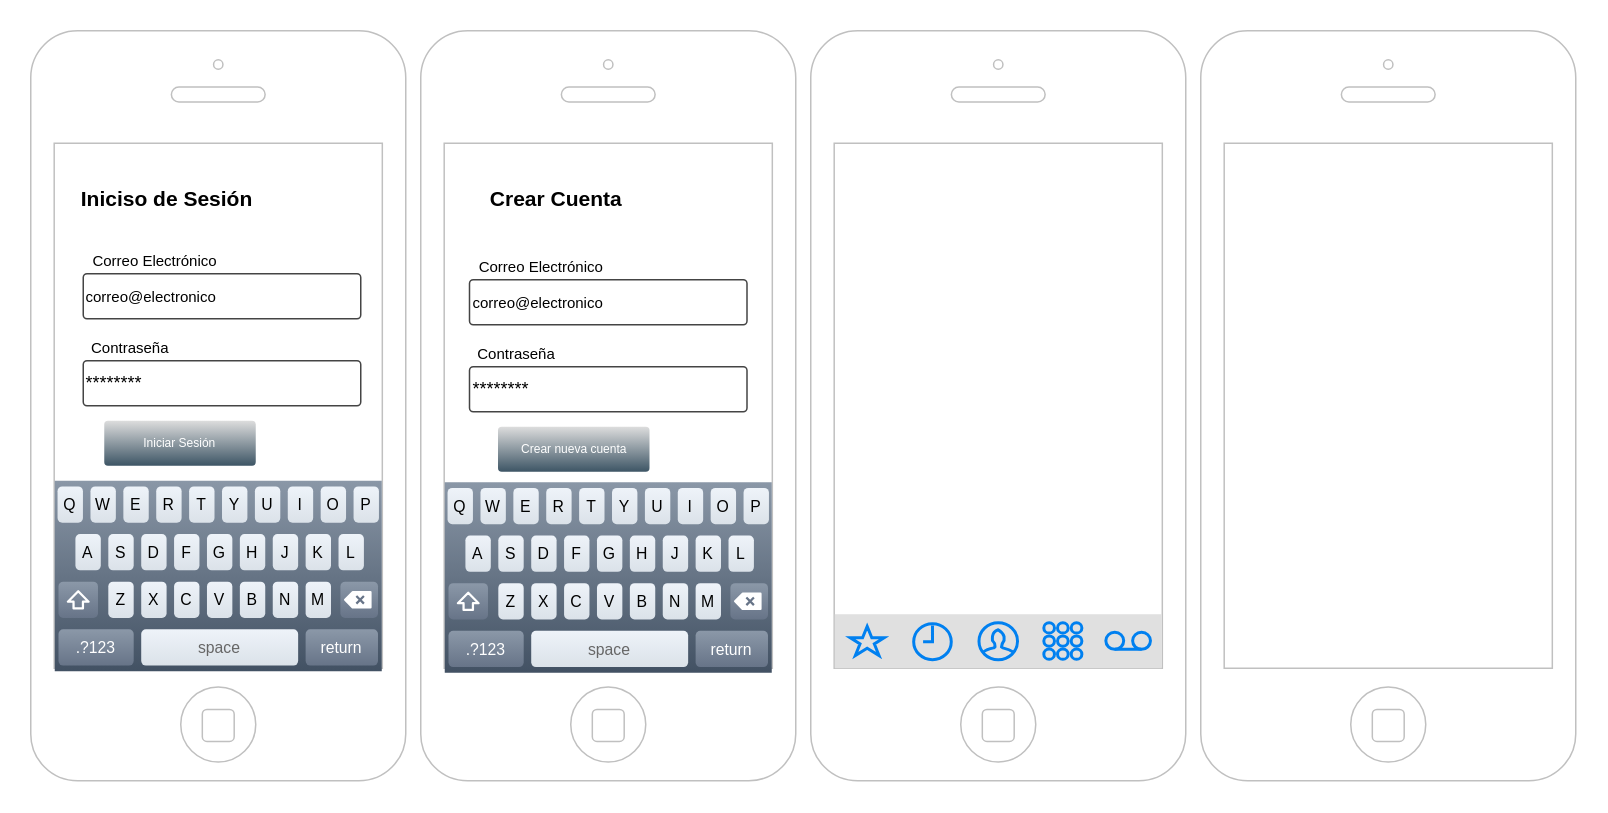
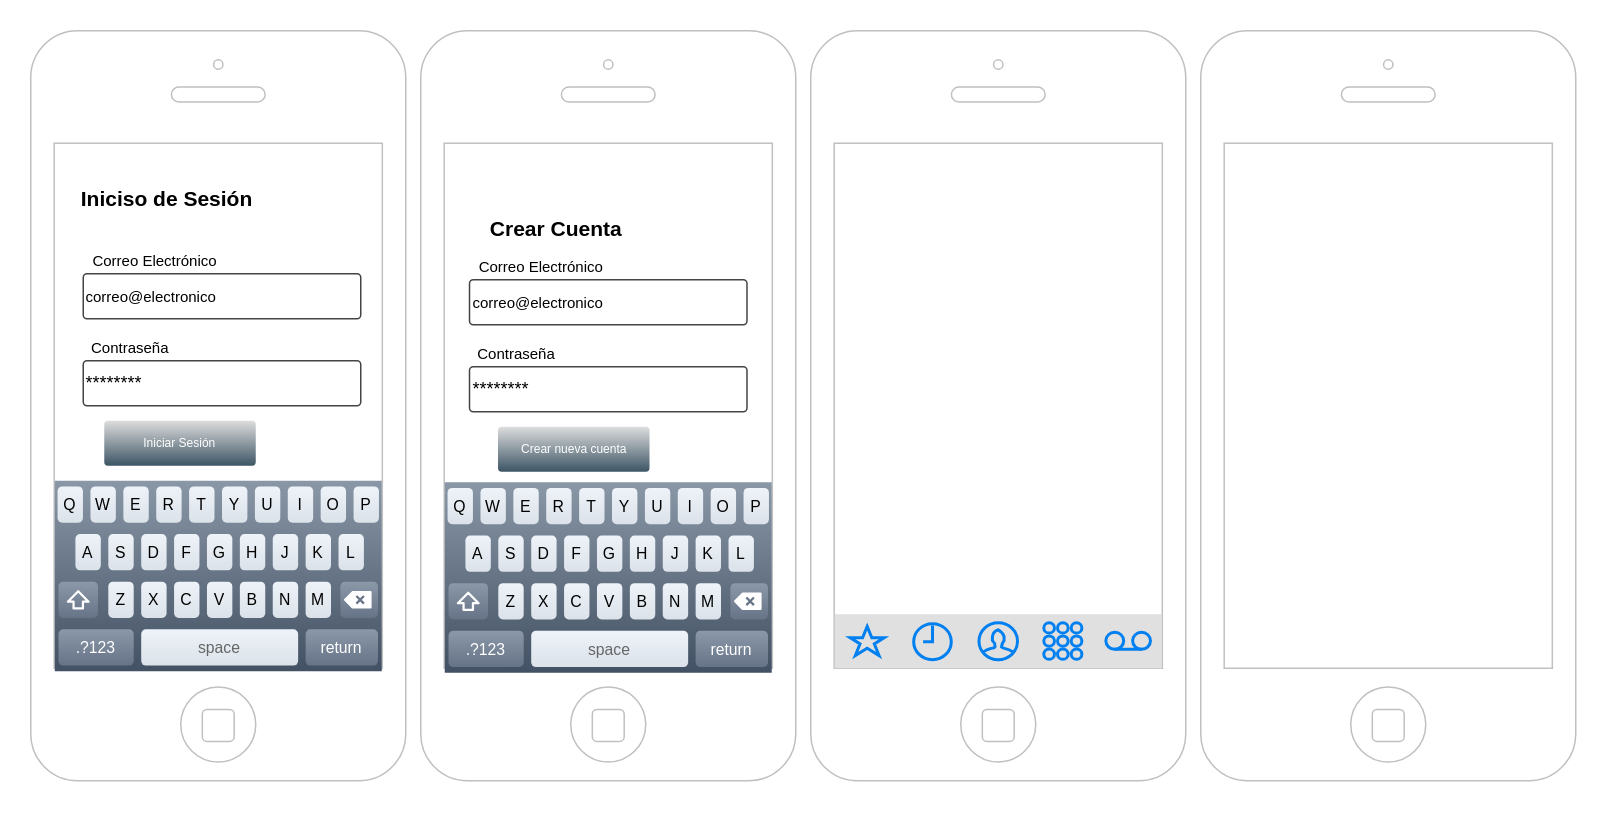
  <mxCell id="0" />
  <mxCell id="1" parent="0" />
  <mxCell id="2" value="" style="html=1;verticalLabelPosition=bottom;labelBackgroundColor=#ffffff;verticalAlign=top;shadow=0;dashed=0;strokeWidth=1;shape=mxgraph.ios7.misc.iphone;fillColor=#ffffff;strokeColor=#c0c0c0;" vertex="1" parent="1"><mxGeometry x="20" y="20" width="250" height="500" as="geometry" /></mxCell>
  <mxCell id="3" value="" style="html=1;verticalLabelPosition=bottom;labelBackgroundColor=#ffffff;verticalAlign=top;shadow=0;dashed=0;strokeWidth=1;shape=mxgraph.ios7.misc.iphone;fillColor=#ffffff;strokeColor=#c0c0c0;" vertex="1" parent="1"><mxGeometry x="280" y="20" width="250" height="500" as="geometry" /></mxCell>
  <mxCell id="4" value="" style="html=1;verticalLabelPosition=bottom;labelBackgroundColor=#ffffff;verticalAlign=top;shadow=0;dashed=0;strokeWidth=1;shape=mxgraph.ios7.misc.iphone;fillColor=#ffffff;strokeColor=#c0c0c0;" vertex="1" parent="1"><mxGeometry x="540" y="20" width="250" height="500" as="geometry" /></mxCell>
  <mxCell id="5" value="" style="html=1;verticalLabelPosition=bottom;labelBackgroundColor=#ffffff;verticalAlign=top;shadow=0;dashed=0;strokeWidth=1;shape=mxgraph.ios7.misc.iphone;fillColor=#ffffff;strokeColor=#c0c0c0;" vertex="1" parent="1"><mxGeometry x="800" y="20" width="250" height="500" as="geometry" /></mxCell>
  <mxCell id="6" value="" style="verticalLabelPosition=bottom;verticalAlign=top;html=1;shadow=0;dashed=0;strokeWidth=1;shape=mxgraph.ios.iKeybLett;" vertex="1" parent="1"><mxGeometry x="36" y="320" width="218" height="127" as="geometry" /></mxCell>
  <mxCell id="7" value="********" style="strokeWidth=1;html=1;shadow=0;dashed=0;shape=mxgraph.ios.iTextInput;strokeColor=#444444;fontColor=#000000;align=left;buttonText=;fontSize=12;fillColor=#ffffff;" vertex="1" parent="1"><mxGeometry x="55" y="240" width="185" height="30" as="geometry" /></mxCell>
  <mxCell id="8" value="correo@electronico" style="strokeWidth=1;html=1;shadow=0;dashed=0;shape=mxgraph.ios.iTextInput;strokeColor=#444444;fontColor=#000000;buttonText=;fontSize=10;fillColor=#ffffff;whiteSpace=wrap;align=left;" vertex="1" parent="1"><mxGeometry x="55" y="182" width="185" height="30" as="geometry" /></mxCell>
  <mxCell id="9" value="" style="shape=rect;fillColor=none;strokeColor=none;align=left;fontStyle=1;fontSize=21;" vertex="1" parent="1"><mxGeometry x="55" y="130" width="74" height="20" as="geometry" /></mxCell>
  <mxCell id="10" value="Iniciso de Sesión" style="text;fontColor=#000000;fontSize=14;verticalAlign=middle;align=center;spacingTop=2;fontStyle=1" vertex="1" parent="1"><mxGeometry x="98.817" y="120" width="24.366" height="20" as="geometry" /></mxCell>
  <mxCell id="11" value="Iniciar Sesión" style="strokeWidth=1;html=1;shadow=0;dashed=0;shape=mxgraph.ios.iButton;strokeColor=#444444;fontColor=#ffffff;buttonText=;fontSize=8;fillColor=#dddddd;fillColor2=#3D5565;whiteSpace=wrap;align=center;" vertex="1" parent="1"><mxGeometry x="69" y="280" width="101" height="30" as="geometry" /></mxCell>
  <mxCell id="12" value="Correo Electrónico" style="text;fontColor=#000000;fontSize=10;verticalAlign=middle;align=center;spacingTop=2;fontStyle=0" vertex="1" parent="1"><mxGeometry x="55" y="162" width="96" height="20" as="geometry" /></mxCell>
  <mxCell id="13" value="Contraseña" style="text;fontColor=#000000;fontSize=10;verticalAlign=middle;align=center;spacingTop=2;fontStyle=0" vertex="1" parent="1"><mxGeometry x="55" y="220" width="63" height="20" as="geometry" /></mxCell>
- <mxCell id="14" value="Crear Cuenta" style="text;fontColor=#000000;fontSize=14;verticalAlign=middle;align=center;spacingTop=2;fontStyle=1" vertex="1" parent="1"><mxGeometry x="310" y="120" width="121" height="20" as="geometry" /></mxCell>
+ <mxCell id="14" value="Crear Cuenta" style="text;fontColor=#000000;fontSize=14;verticalAlign=middle;align=center;spacingTop=2;fontStyle=1" vertex="1" parent="1"><mxGeometry x="310" y="140" width="121" height="20" as="geometry" /></mxCell>
  <mxCell id="15" value="Correo Electrónico" style="text;fontColor=#000000;fontSize=10;verticalAlign=middle;align=center;spacingTop=2;fontStyle=0" vertex="1" parent="1"><mxGeometry x="312.5" y="166" width="96" height="20" as="geometry" /></mxCell>
  <mxCell id="16" value="correo@electronico" style="strokeWidth=1;html=1;shadow=0;dashed=0;shape=mxgraph.ios.iTextInput;strokeColor=#444444;fontColor=#000000;buttonText=;fontSize=10;fillColor=#ffffff;whiteSpace=wrap;align=left;" vertex="1" parent="1"><mxGeometry x="312.5" y="186" width="185" height="30" as="geometry" /></mxCell>
  <mxCell id="17" value="Contraseña" style="text;fontColor=#000000;fontSize=10;verticalAlign=middle;align=center;spacingTop=2;fontStyle=0" vertex="1" parent="1"><mxGeometry x="312.5" y="224" width="63" height="20" as="geometry" /></mxCell>
  <mxCell id="18" value="********" style="strokeWidth=1;html=1;shadow=0;dashed=0;shape=mxgraph.ios.iTextInput;strokeColor=#444444;fontColor=#000000;align=left;buttonText=;fontSize=12;fillColor=#ffffff;" vertex="1" parent="1"><mxGeometry x="312.5" y="244" width="185" height="30" as="geometry" /></mxCell>
  <mxCell id="19" value="Crear nueva cuenta" style="strokeWidth=1;html=1;shadow=0;dashed=0;shape=mxgraph.ios.iButton;strokeColor=#444444;fontColor=#ffffff;buttonText=;fontSize=8;fillColor=#dddddd;fillColor2=#3D5565;whiteSpace=wrap;align=center;" vertex="1" parent="1"><mxGeometry x="331.5" y="284" width="101" height="30" as="geometry" /></mxCell>
  <mxCell id="20" value="" style="verticalLabelPosition=bottom;verticalAlign=top;html=1;shadow=0;dashed=0;strokeWidth=1;shape=mxgraph.ios.iKeybLett;" vertex="1" parent="1"><mxGeometry x="296" y="321" width="218" height="127" as="geometry" /></mxCell>
  <mxCell id="21" value="" style="html=1;verticalLabelPosition=bottom;labelBackgroundColor=#ffffff;verticalAlign=top;shadow=0;dashed=0;strokeWidth=2;shape=mxgraph.ios7.misc.misc_bar;strokeColor=#0080F0;fillColor=#e0e0e0;fontSize=12;align=left;" vertex="1" parent="1"><mxGeometry x="556" y="409" width="218" height="36" as="geometry" /></mxCell>
